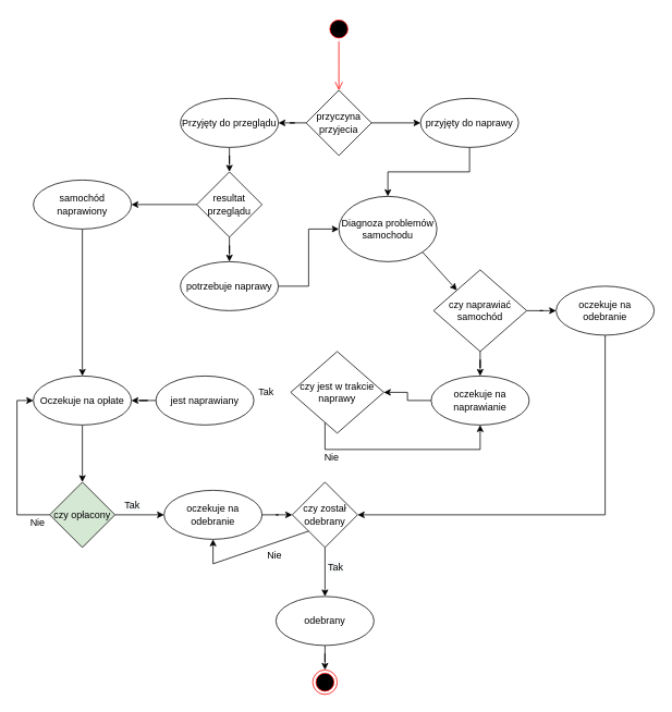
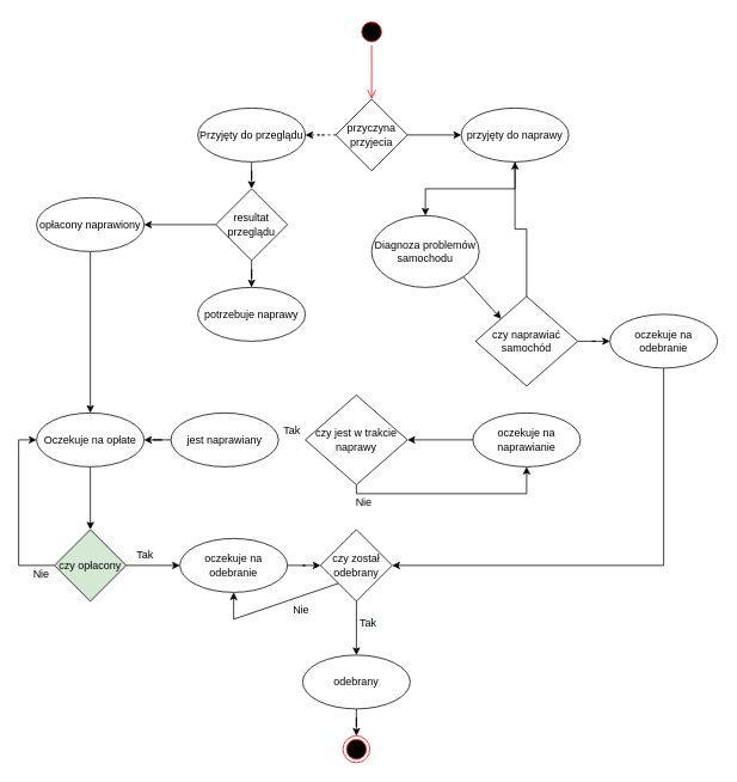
  <mxCell id="0" />
  <mxCell id="1" parent="0" />
  <mxCell id="2" value="" style="ellipse;html=1;shape=startState;fillColor=#000000;strokeColor=#ff0000;" vertex="1" parent="1"><mxGeometry x="399" width="30" height="30" as="geometry" y="20" /></mxCell>
  <mxCell id="3" value="" style="edgeStyle=orthogonalEdgeStyle;html=1;verticalAlign=bottom;endArrow=open;endSize=8;strokeColor=#ff0000;rounded=0;" edge="1" source="2" parent="1"><mxGeometry relative="1" as="geometry"><mxPoint x="414" y="110" as="targetPoint" /></mxGeometry></mxCell>
- <mxCell id="4" value="" style="edgeStyle=orthogonalEdgeStyle;rounded=0;orthogonalLoop=1;jettySize=auto;html=1;" edge="1" parent="1" source="6" target="8"><mxGeometry relative="1" as="geometry" /></mxCell>
+ <mxCell id="4" value="" style="edgeStyle=orthogonalEdgeStyle;rounded=0;orthogonalLoop=1;jettySize=auto;html=1;dashed=1;" edge="1" parent="1" source="6" target="8"><mxGeometry relative="1" as="geometry" /></mxCell>
  <mxCell id="5" value="" style="edgeStyle=orthogonalEdgeStyle;rounded=0;orthogonalLoop=1;jettySize=auto;html=1;" edge="1" parent="1" source="6" target="10"><mxGeometry relative="1" as="geometry" /></mxCell>
  <mxCell id="6" value="przyczyna&lt;br&gt;przyjecia" style="rhombus;whiteSpace=wrap;html=1;" vertex="1" parent="1"><mxGeometry x="374" y="110" width="80" height="80" as="geometry" /></mxCell>
  <mxCell id="7" value="" style="edgeStyle=orthogonalEdgeStyle;rounded=0;orthogonalLoop=1;jettySize=auto;html=1;" edge="1" parent="1" source="8" target="13"><mxGeometry relative="1" as="geometry" /></mxCell>
  <mxCell id="8" value="Przyjęty do przeglądu" style="ellipse;whiteSpace=wrap;html=1;" vertex="1" parent="1"><mxGeometry x="220" y="120" width="120" height="60" as="geometry" /></mxCell>
  <mxCell id="9" style="edgeStyle=orthogonalEdgeStyle;rounded=0;orthogonalLoop=1;jettySize=auto;html=1;entryX=0.5;entryY=0;entryDx=0;entryDy=0;" edge="1" parent="1" source="10" target="18"><mxGeometry relative="1" as="geometry" /></mxCell>
  <mxCell id="10" value="przyjęty do naprawy" style="ellipse;whiteSpace=wrap;html=1;" vertex="1" parent="1"><mxGeometry x="514" y="120" width="120" height="60" as="geometry" /></mxCell>
  <mxCell id="11" value="" style="edgeStyle=orthogonalEdgeStyle;rounded=0;orthogonalLoop=1;jettySize=auto;html=1;" edge="1" parent="1" source="13" target="15"><mxGeometry relative="1" as="geometry" /></mxCell>
  <mxCell id="12" value="" style="edgeStyle=orthogonalEdgeStyle;rounded=0;orthogonalLoop=1;jettySize=auto;html=1;" edge="1" parent="1" source="13" target="17"><mxGeometry relative="1" as="geometry" /></mxCell>
  <mxCell id="13" value="resultat przeglądu" style="rhombus;whiteSpace=wrap;html=1;" vertex="1" parent="1"><mxGeometry x="240" y="210" width="80" height="80" as="geometry" /></mxCell>
  <mxCell id="14" style="edgeStyle=orthogonalEdgeStyle;rounded=0;orthogonalLoop=1;jettySize=auto;html=1;entryX=0.5;entryY=0;entryDx=0;entryDy=0;" edge="1" parent="1" source="15" target="34"><mxGeometry relative="1" as="geometry" /></mxCell>
- <mxCell id="15" value="samochód naprawiony" style="ellipse;whiteSpace=wrap;html=1;" vertex="1" parent="1"><mxGeometry x="40" y="220" width="120" height="60" as="geometry" /></mxCell>
- <mxCell id="16" style="edgeStyle=orthogonalEdgeStyle;rounded=0;orthogonalLoop=1;jettySize=auto;html=1;entryX=0;entryY=0.5;entryDx=0;entryDy=0;" edge="1" parent="1" source="17" target="18"><mxGeometry relative="1" as="geometry" /></mxCell>
+ <mxCell id="15" value="opłacony naprawiony" style="ellipse;whiteSpace=wrap;html=1;" vertex="1" parent="1"><mxGeometry x="40" y="220" width="120" height="60" as="geometry" /></mxCell>
  <mxCell id="17" value="potrzebuje naprawy" style="ellipse;whiteSpace=wrap;html=1;" vertex="1" parent="1"><mxGeometry x="220" y="320" width="120" height="60" as="geometry" /></mxCell>
  <mxCell id="18" value="Diagnoza problemów&lt;br&gt;samochodu" style="ellipse;whiteSpace=wrap;html=1;" vertex="1" parent="1"><mxGeometry x="414" y="240" width="120" height="80" as="geometry" /></mxCell>
  <mxCell id="19" value="" style="edgeStyle=orthogonalEdgeStyle;rounded=0;orthogonalLoop=1;jettySize=auto;html=1;" edge="1" parent="1" source="21" target="24"><mxGeometry relative="1" as="geometry" /></mxCell>
- <mxCell id="20" value="" style="edgeStyle=orthogonalEdgeStyle;rounded=0;orthogonalLoop=1;jettySize=auto;html=1;" edge="1" parent="1" source="21" target="26"><mxGeometry relative="1" as="geometry" /></mxCell>
+ <mxCell id="20" value="" style="edgeStyle=orthogonalEdgeStyle;rounded=0;orthogonalLoop=1;jettySize=auto;html=1;" edge="1" parent="1" source="21" target="10"><mxGeometry relative="1" as="geometry" /></mxCell>
  <mxCell id="21" value="czy naprawiać samochód" style="rhombus;whiteSpace=wrap;html=1;" vertex="1" parent="1"><mxGeometry x="530" y="330" width="114" height="100" as="geometry" /></mxCell>
  <mxCell id="22" value="" style="endArrow=classic;html=1;rounded=0;exitX=1;exitY=1;exitDx=0;exitDy=0;entryX=0;entryY=0;entryDx=0;entryDy=0;" edge="1" parent="1" source="18" target="21"><mxGeometry width="50" height="50" relative="1" as="geometry"><mxPoint x="390" y="420" as="sourcePoint" /><mxPoint x="440" y="370" as="targetPoint" /></mxGeometry></mxCell>
  <mxCell id="23" style="edgeStyle=orthogonalEdgeStyle;rounded=0;orthogonalLoop=1;jettySize=auto;html=1;entryX=1;entryY=0.5;entryDx=0;entryDy=0;" edge="1" parent="1" source="24" target="43"><mxGeometry relative="1" as="geometry"><Array as="points"><mxPoint x="740" y="630" /></Array></mxGeometry></mxCell>
  <mxCell id="24" value="oczekuje na odebranie" style="ellipse;whiteSpace=wrap;html=1;" vertex="1" parent="1"><mxGeometry x="680" y="350" width="120" height="60" as="geometry" /></mxCell>
  <mxCell id="25" value="" style="edgeStyle=orthogonalEdgeStyle;rounded=0;orthogonalLoop=1;jettySize=auto;html=1;" edge="1" parent="1" source="26" target="28"><mxGeometry relative="1" as="geometry" /></mxCell>
  <mxCell id="26" value="oczekuje na naprawianie" style="ellipse;whiteSpace=wrap;html=1;" vertex="1" parent="1"><mxGeometry x="527" y="460" width="120" height="60" as="geometry" /></mxCell>
  <mxCell id="27" style="edgeStyle=orthogonalEdgeStyle;rounded=0;orthogonalLoop=1;jettySize=auto;html=1;entryX=0.5;entryY=1;entryDx=0;entryDy=0;" edge="1" parent="1" source="28" target="26"><mxGeometry relative="1" as="geometry"><Array as="points"><mxPoint x="397" y="550" /><mxPoint x="587" y="550" /></Array></mxGeometry></mxCell>
- <mxCell id="28" value="czy jest w trakcie naprawy" style="rhombus;whiteSpace=wrap;html=1;" vertex="1" parent="1"><mxGeometry x="355" y="430" width="114" height="100" as="geometry" /></mxCell>
+ <mxCell id="28" value="czy jest w trakcie naprawy" style="rhombus;whiteSpace=wrap;html=1;" vertex="1" parent="1"><mxGeometry x="340" y="440" width="114" height="100" as="geometry" /></mxCell>
  <mxCell id="29" value="" style="edgeStyle=orthogonalEdgeStyle;rounded=0;orthogonalLoop=1;jettySize=auto;html=1;" edge="1" parent="1" source="30" target="34"><mxGeometry relative="1" as="geometry" /></mxCell>
  <mxCell id="30" value="jest naprawiany" style="ellipse;whiteSpace=wrap;html=1;" vertex="1" parent="1"><mxGeometry x="190" y="460" width="120" height="60" as="geometry" /></mxCell>
  <mxCell id="31" value="Nie" style="text;html=1;align=center;verticalAlign=middle;resizable=0;points=[];autosize=1;strokeColor=none;fillColor=none;" vertex="1" parent="1"><mxGeometry x="390" y="550" width="30" height="20" as="geometry" /></mxCell>
  <mxCell id="32" value="Tak" style="text;html=1;align=center;verticalAlign=middle;resizable=0;points=[];autosize=1;strokeColor=none;fillColor=none;" vertex="1" parent="1"><mxGeometry x="310" y="470" width="30" height="20" as="geometry" /></mxCell>
  <mxCell id="33" value="" style="edgeStyle=orthogonalEdgeStyle;rounded=0;orthogonalLoop=1;jettySize=auto;html=1;" edge="1" parent="1" source="34" target="37"><mxGeometry relative="1" as="geometry" /></mxCell>
  <mxCell id="34" value="Oczekuje na opłate" style="ellipse;whiteSpace=wrap;html=1;" vertex="1" parent="1"><mxGeometry x="40" y="460" width="120" height="60" as="geometry" /></mxCell>
  <mxCell id="35" style="edgeStyle=orthogonalEdgeStyle;rounded=0;orthogonalLoop=1;jettySize=auto;html=1;entryX=0;entryY=0.5;entryDx=0;entryDy=0;" edge="1" parent="1" source="37" target="34"><mxGeometry relative="1" as="geometry"><Array as="points"><mxPoint x="20" y="630" /><mxPoint x="20" y="490" /></Array></mxGeometry></mxCell>
  <mxCell id="36" value="" style="edgeStyle=orthogonalEdgeStyle;rounded=0;orthogonalLoop=1;jettySize=auto;html=1;" edge="1" parent="1" source="37" target="40"><mxGeometry relative="1" as="geometry" /></mxCell>
  <mxCell id="37" value="czy opłacony" style="rhombus;whiteSpace=wrap;html=1;fillColor=#d5e8d4;" vertex="1" parent="1"><mxGeometry x="60" y="590" width="80" height="80" as="geometry" /></mxCell>
  <mxCell id="38" value="Nie" style="text;html=1;align=center;verticalAlign=middle;resizable=0;points=[];autosize=1;strokeColor=none;fillColor=none;" vertex="1" parent="1"><mxGeometry x="30" y="630" width="30" height="20" as="geometry" /></mxCell>
  <mxCell id="39" value="" style="edgeStyle=orthogonalEdgeStyle;rounded=0;orthogonalLoop=1;jettySize=auto;html=1;" edge="1" parent="1" source="40" target="43"><mxGeometry relative="1" as="geometry" /></mxCell>
  <mxCell id="40" value="&lt;span&gt;oczekuje na odebranie&lt;/span&gt;" style="ellipse;whiteSpace=wrap;html=1;" vertex="1" parent="1"><mxGeometry x="200" y="600" width="120" height="60" as="geometry" /></mxCell>
  <mxCell id="41" value="&lt;span style=&quot;color: rgb(0, 0, 0); font-family: helvetica; font-size: 12px; font-style: normal; font-weight: 400; letter-spacing: normal; text-align: center; text-indent: 0px; text-transform: none; word-spacing: 0px; background-color: rgb(248, 249, 250); display: inline; float: none;&quot;&gt;Tak&lt;/span&gt;" style="text;whiteSpace=wrap;html=1;" vertex="1" parent="1"><mxGeometry x="150" y="605" width="40" height="30" as="geometry" /></mxCell>
  <mxCell id="42" value="" style="edgeStyle=orthogonalEdgeStyle;rounded=0;orthogonalLoop=1;jettySize=auto;html=1;" edge="1" parent="1" source="43" target="47"><mxGeometry relative="1" as="geometry" /></mxCell>
  <mxCell id="43" value="czy został odebrany" style="rhombus;whiteSpace=wrap;html=1;" vertex="1" parent="1"><mxGeometry x="357" y="590" width="80" height="80" as="geometry" /></mxCell>
  <mxCell id="44" value="" style="endArrow=classic;html=1;rounded=0;exitX=0;exitY=1;exitDx=0;exitDy=0;entryX=0.5;entryY=1;entryDx=0;entryDy=0;" edge="1" parent="1" source="43" target="40"><mxGeometry width="50" height="50" relative="1" as="geometry"><mxPoint x="390" y="620" as="sourcePoint" /><mxPoint x="440" y="570" as="targetPoint" /><Array as="points"><mxPoint x="260" y="690" /></Array></mxGeometry></mxCell>
  <mxCell id="45" value="Nie" style="text;html=1;align=center;verticalAlign=middle;resizable=0;points=[];autosize=1;strokeColor=none;fillColor=none;" vertex="1" parent="1"><mxGeometry x="320" y="670" width="30" height="20" as="geometry" /></mxCell>
  <mxCell id="46" value="" style="edgeStyle=orthogonalEdgeStyle;rounded=0;orthogonalLoop=1;jettySize=auto;html=1;" edge="1" parent="1" source="47" target="49"><mxGeometry relative="1" as="geometry" /></mxCell>
  <mxCell id="47" value="odebrany" style="ellipse;whiteSpace=wrap;html=1;" vertex="1" parent="1"><mxGeometry x="337" y="730" width="120" height="60" as="geometry" /></mxCell>
  <mxCell id="48" value="&lt;span style=&quot;color: rgb(0, 0, 0); font-family: helvetica; font-size: 12px; font-style: normal; font-weight: 400; letter-spacing: normal; text-align: center; text-indent: 0px; text-transform: none; word-spacing: 0px; background-color: rgb(248, 249, 250); display: inline; float: none;&quot;&gt;Tak&lt;/span&gt;" style="text;whiteSpace=wrap;html=1;" vertex="1" parent="1"><mxGeometry x="399" y="680" width="40" height="30" as="geometry" /></mxCell>
  <mxCell id="49" value="" style="ellipse;html=1;shape=endState;fillColor=#000000;strokeColor=#ff0000;" vertex="1" parent="1"><mxGeometry x="382" y="820" width="30" height="30" as="geometry" /></mxCell>
